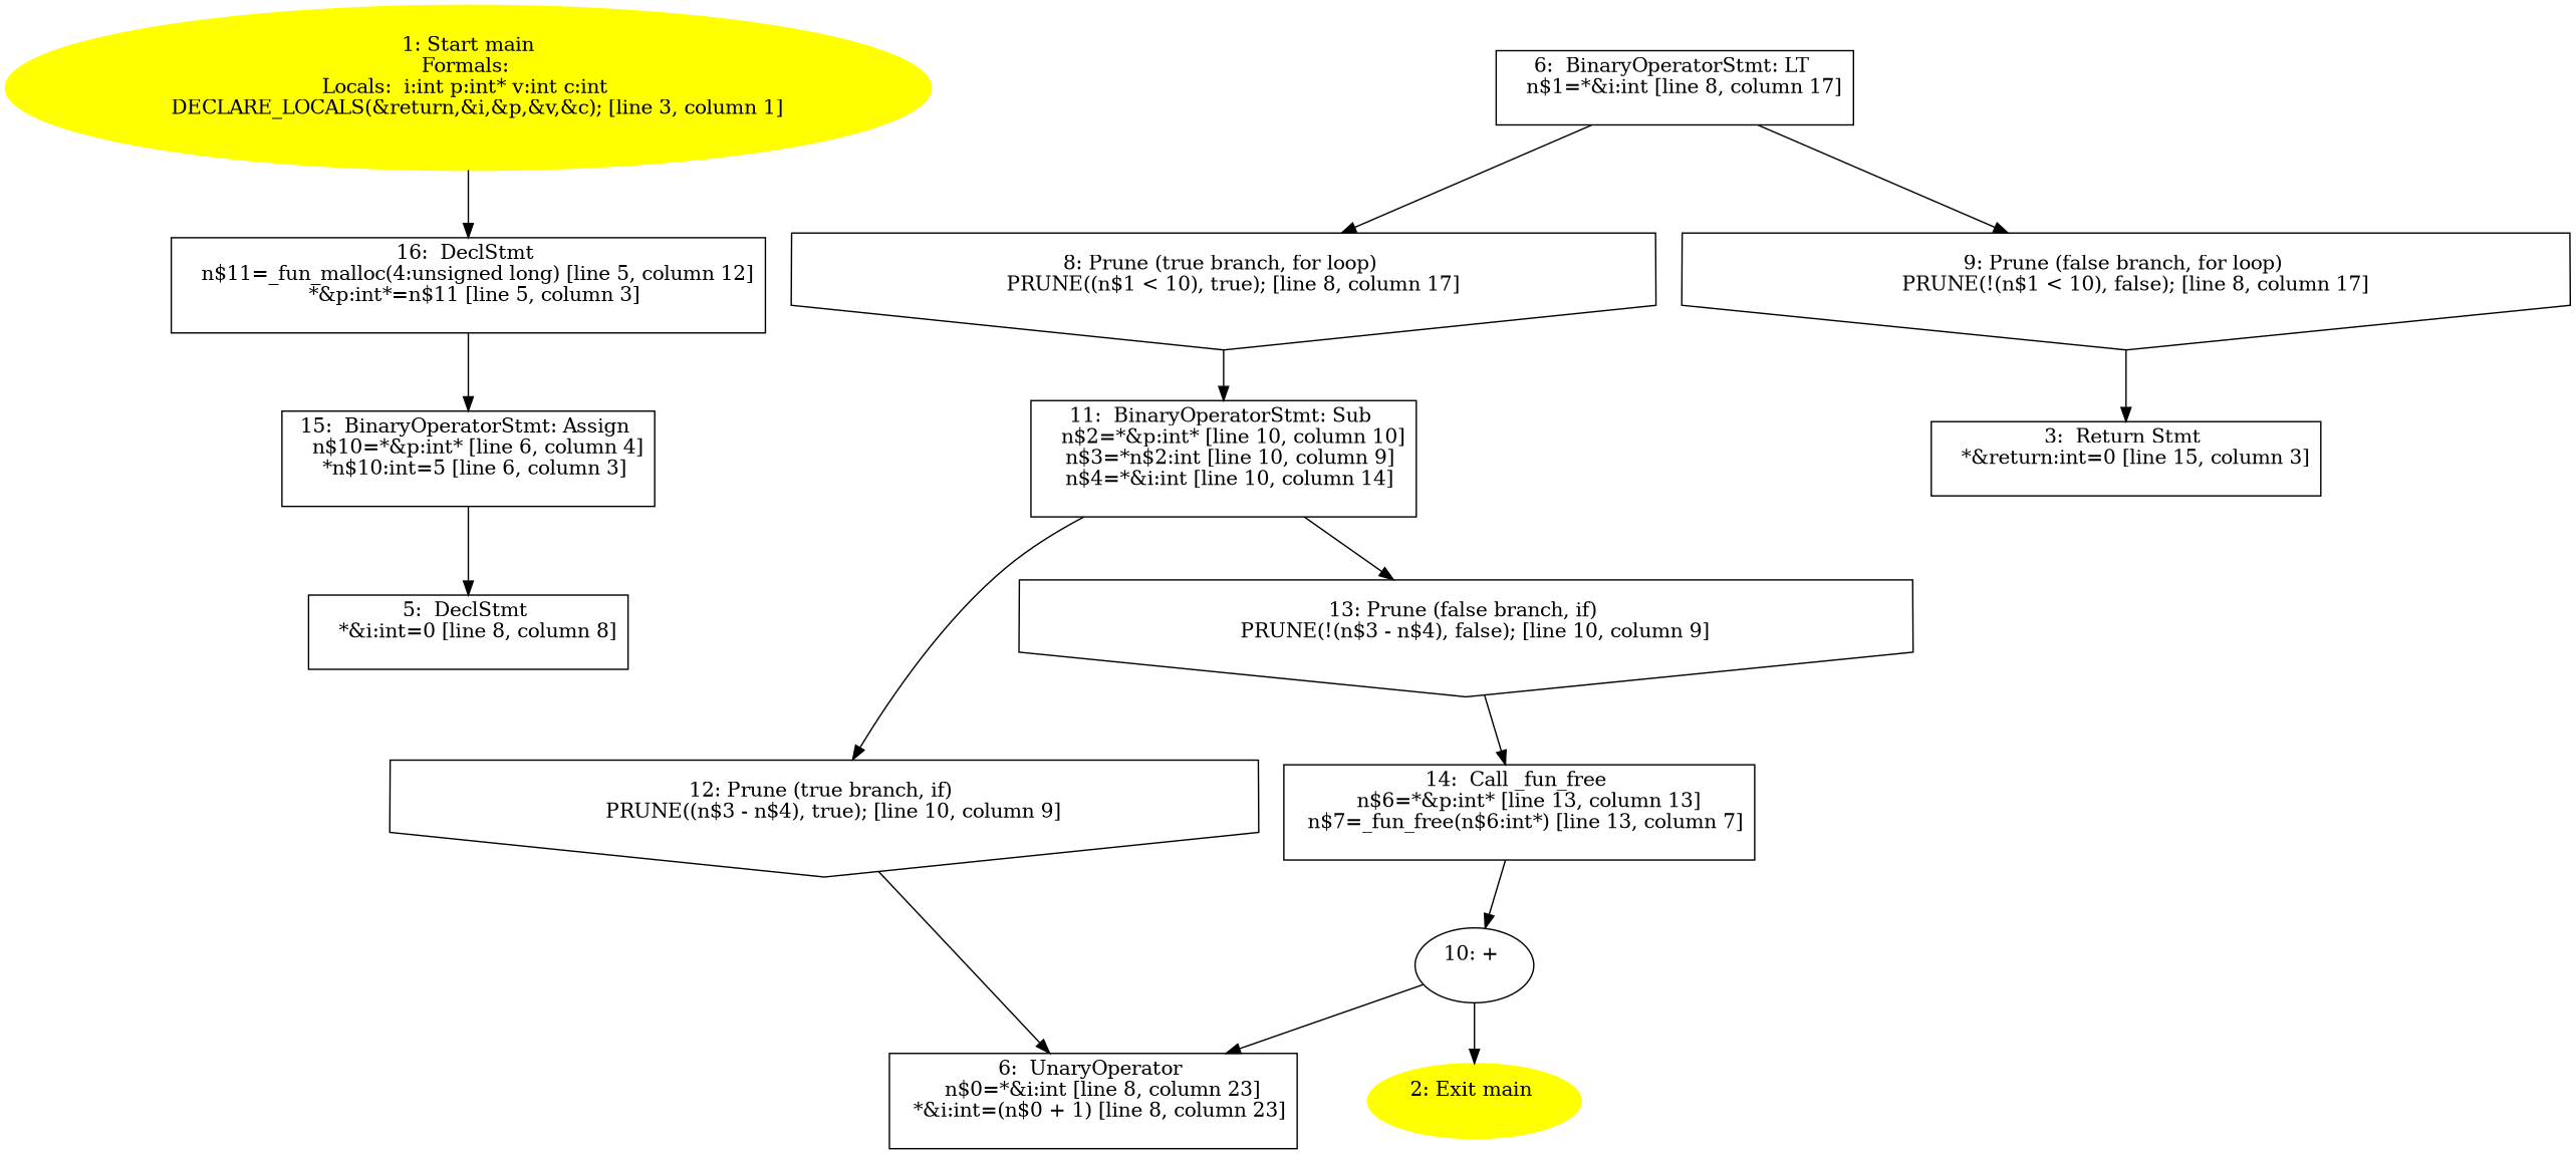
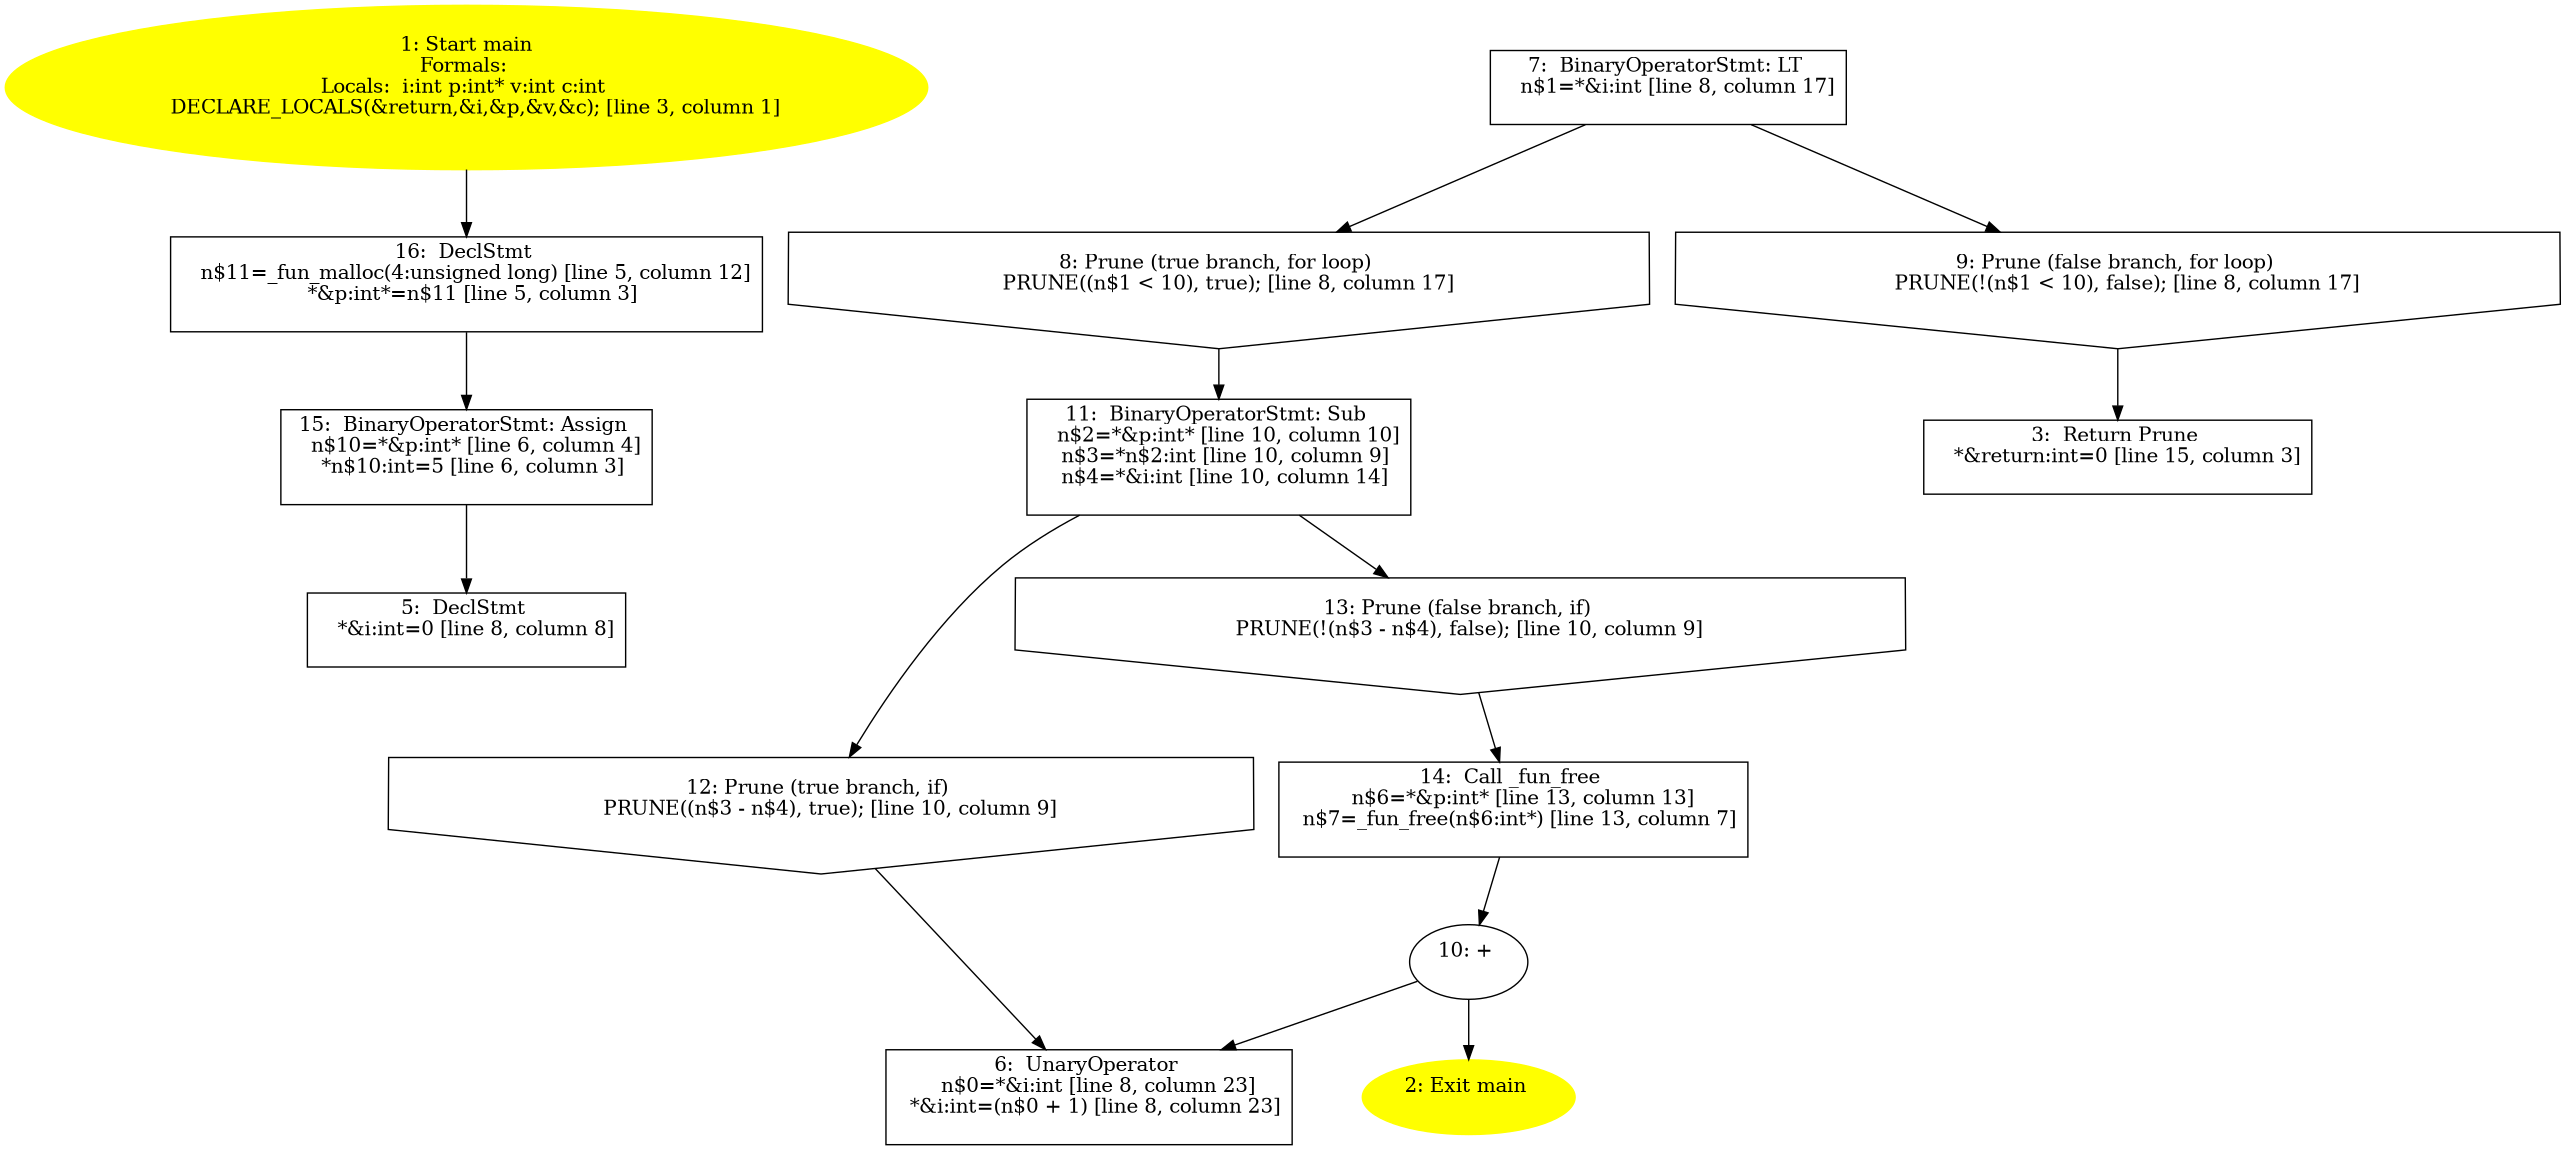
  digraph {
    node [shape=box]
    n1 [color=yellow label="1: Start main\nFormals: \nLocals:  i:int p:int* v:int c:int \n   DECLARE_LOCALS(&return,&i,&p,&v,&c); [line 3, column 1]\n " style=filled shape=""]
    n2 [label="16:  DeclStmt \n   n$11=_fun_malloc(4:unsigned long) [line 5, column 12]\n  *&p:int*=n$11 [line 5, column 3]\n "]
    n3 [label="15:  BinaryOperatorStmt: Assign \n   n$10=*&p:int* [line 6, column 4]\n  *n$10:int=5 [line 6, column 3]\n "]
    n4 [label="5:  DeclStmt \n   *&i:int=0 [line 8, column 8]\n "]
    n5 [color=yellow label="2: Exit main \n  " style=filled shape=""]
-   n6 [label="3:  Return Stmt \n   *&return:int=0 [line 15, column 3]\n "]
-   n7 [label="6:  BinaryOperatorStmt: LT \n   n$1=*&i:int [line 8, column 17]\n "]
+   n6 [label="3:  Return Prune \n   *&return:int=0 [line 15, column 3]\n "]
+   n7 [label="7:  BinaryOperatorStmt: LT \n   n$1=*&i:int [line 8, column 17]\n "]
    n8 [label="8: Prune (true branch, for loop) \n   PRUNE((n$1 < 10), true); [line 8, column 17]\n " shape=invhouse]
    n9 [label="9: Prune (false branch, for loop) \n   PRUNE(!(n$1 < 10), false); [line 8, column 17]\n " shape=invhouse]
    n10 [label="11:  BinaryOperatorStmt: Sub \n   n$2=*&p:int* [line 10, column 10]\n  n$3=*n$2:int [line 10, column 9]\n  n$4=*&i:int [line 10, column 14]\n "]
    n11 [label="6:  UnaryOperator \n   n$0=*&i:int [line 8, column 23]\n  *&i:int=(n$0 + 1) [line 8, column 23]\n "]
    n12 [label="12: Prune (true branch, if) \n   PRUNE((n$3 - n$4), true); [line 10, column 9]\n " shape=invhouse]
    n13 [label="13: Prune (false branch, if) \n   PRUNE(!(n$3 - n$4), false); [line 10, column 9]\n " shape=invhouse]
    n14 [label="14:  Call _fun_free \n   n$6=*&p:int* [line 13, column 13]\n  n$7=_fun_free(n$6:int*) [line 13, column 7]\n "]
    n15 [label="10: + \n  " shape=""]
    n1 -> n2
    n2 -> n3
    n3 -> n4
    n7 -> n8
    n7 -> n9
    n8 -> n10
    n9 -> n6
    n10 -> n12
    n10 -> n13
    n12 -> n11
    n13 -> n14
    n14 -> n15
    n15 -> n5
    n15 -> n11
  }
